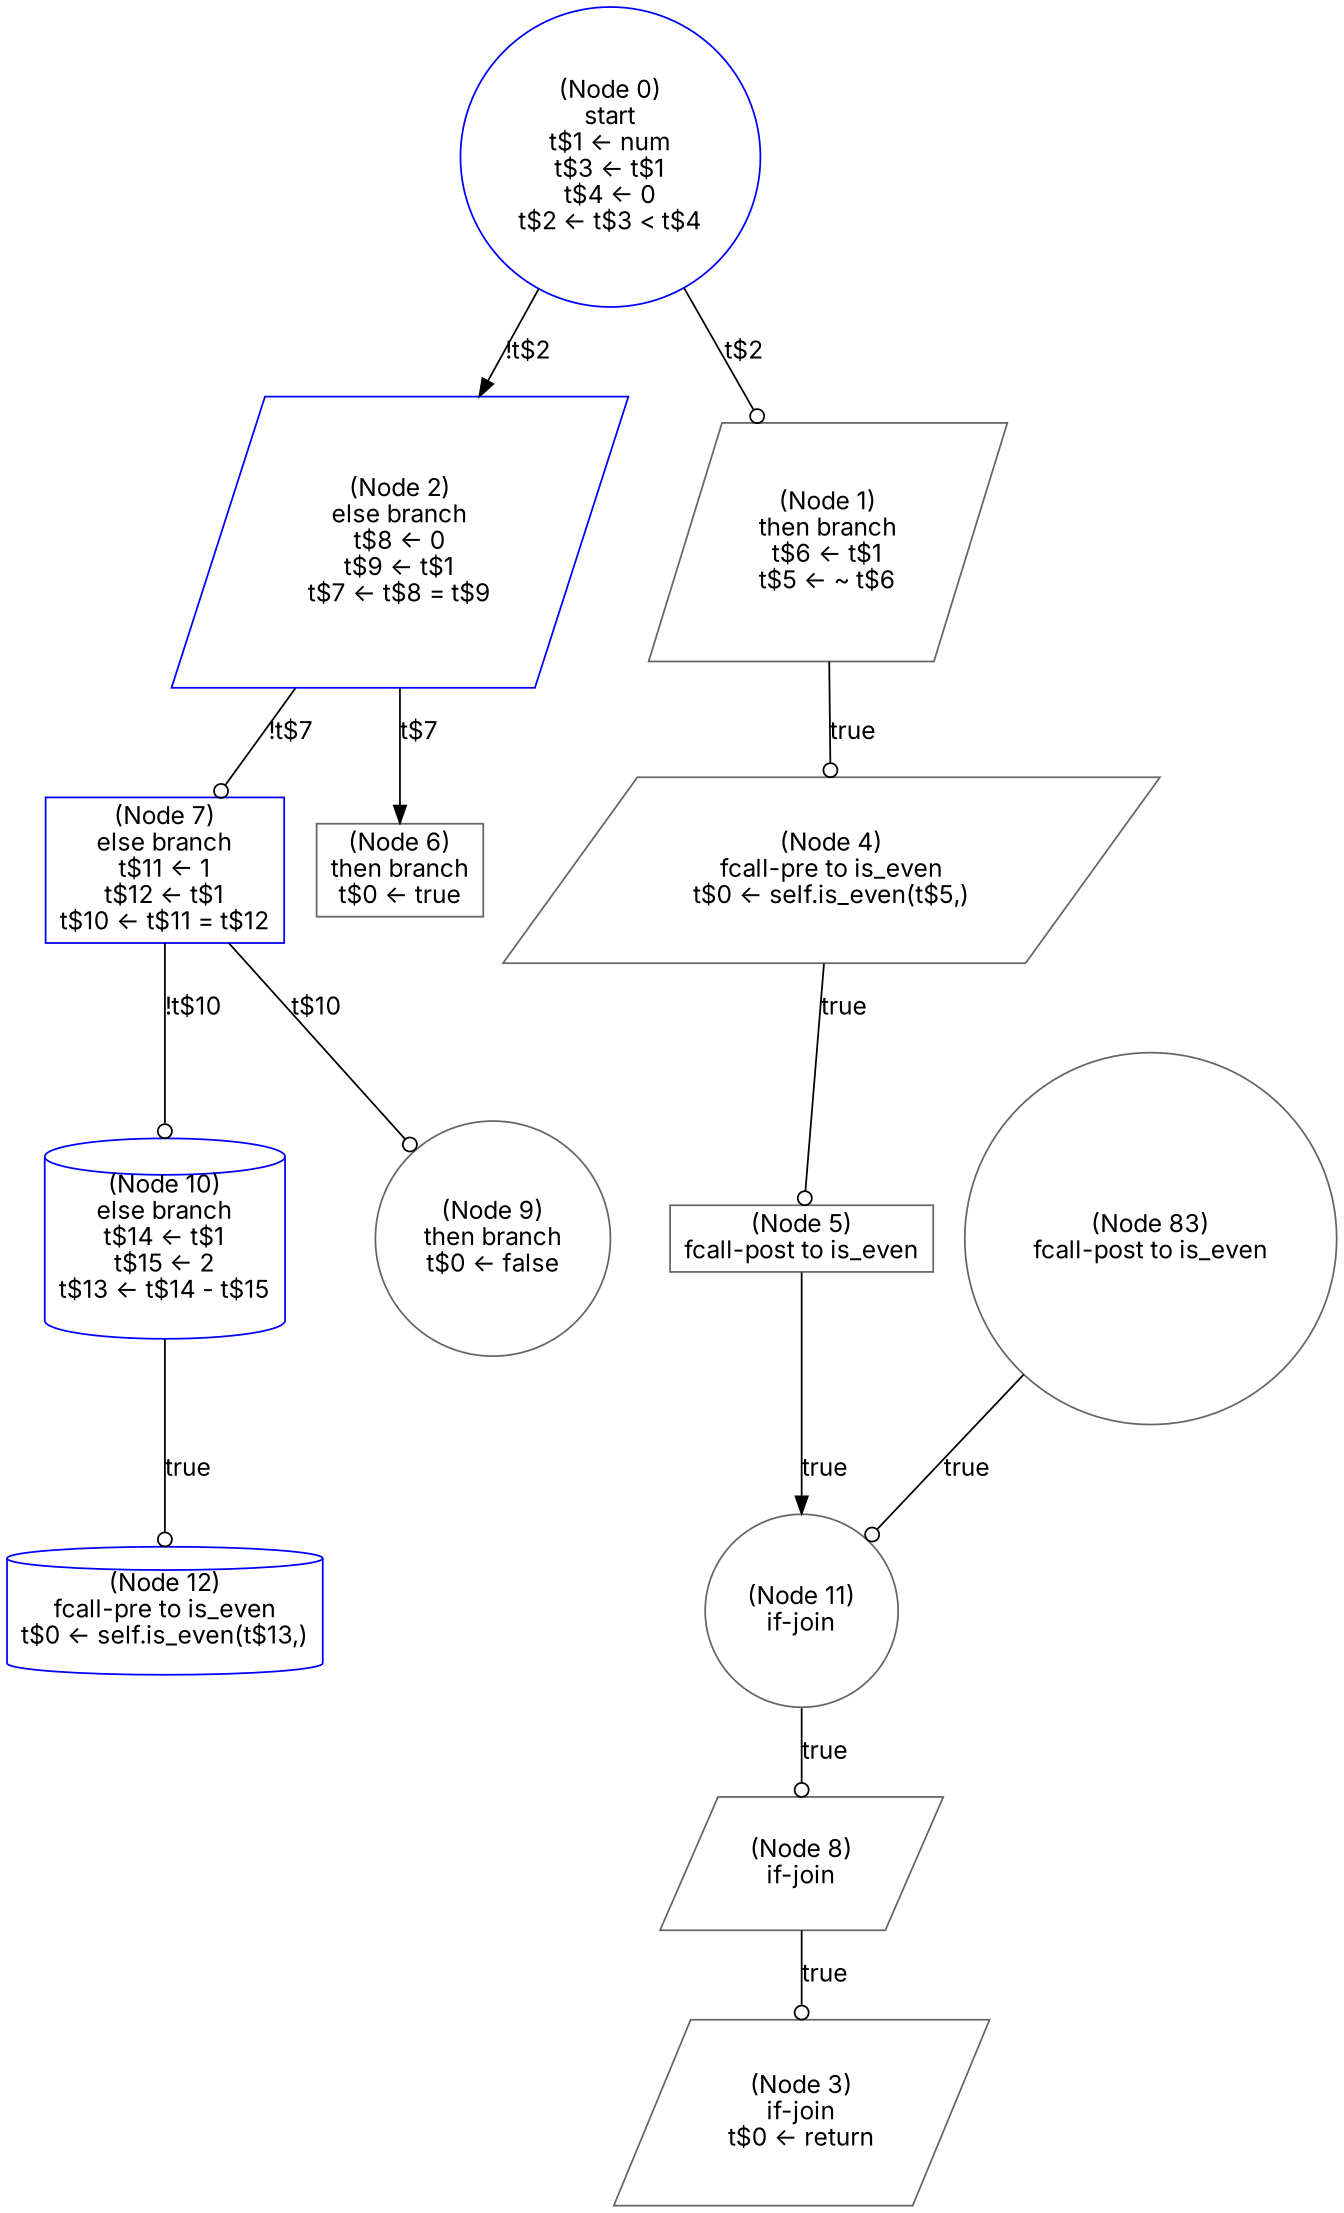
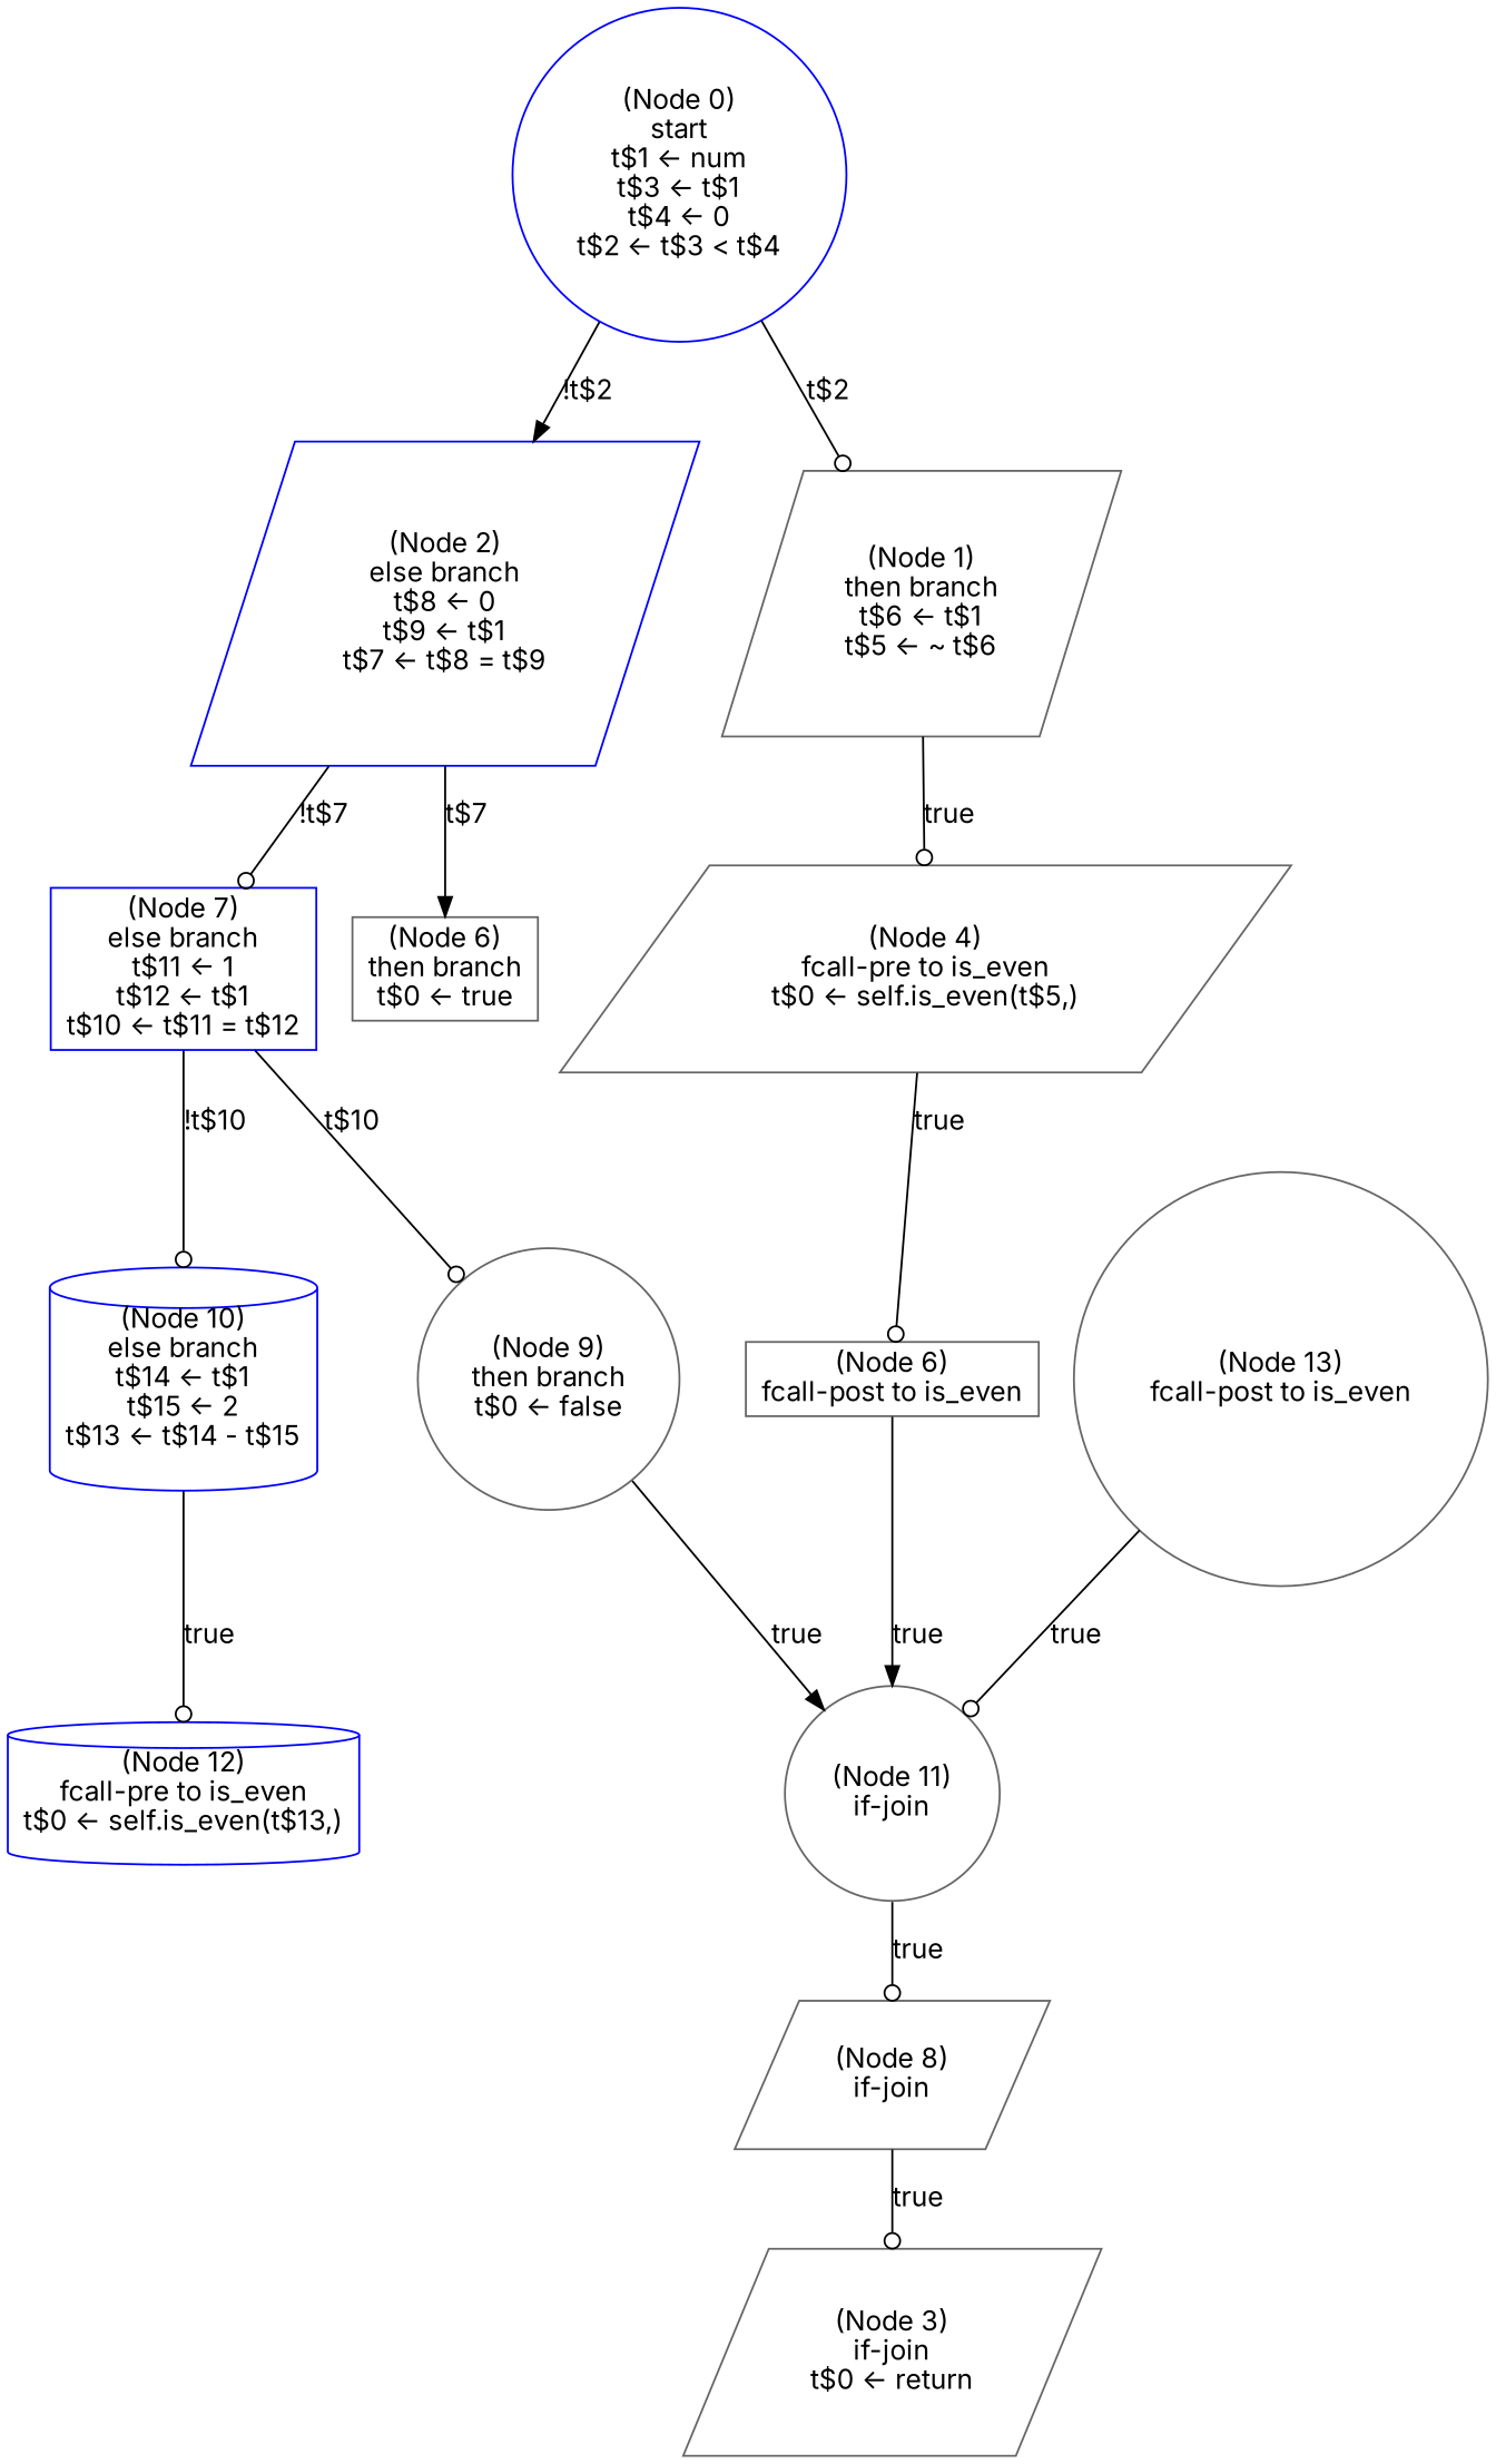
  digraph {
    fontname=Inter
    node [color=gray40 fontname=Inter shape=parallelogram]
    edge [arrowhead=odot fontname=Inter]
    n1 [color=blue label="(Node 0)\nstart\nt$1 <- num\nt$3 <- t$1\nt$4 <- 0\nt$2 <- t$3 < t$4\n" shape=circle]
    n2 [color=blue label="(Node 2)\nelse branch\nt$8 <- 0\nt$9 <- t$1\nt$7 <- t$8 = t$9\n"]
    n3 [label="(Node 1)\nthen branch\nt$6 <- t$1\nt$5 <- ~ t$6\n"]
    n4 [color=blue label="(Node 7)\nelse branch\nt$11 <- 1\nt$12 <- t$1\nt$10 <- t$11 = t$12\n" shape=box]
    n5 [label="(Node 6)\nthen branch\nt$0 <- true\n" shape=box]
    n6 [label="(Node 4)\nfcall-pre to is_even\nt$0 <- self.is_even(t$5,)\n"]
    n7 [color=blue label="(Node 10)\nelse branch\nt$14 <- t$1\nt$15 <- 2\nt$13 <- t$14 - t$15\n" shape=cylinder]
    n8 [label="(Node 9)\nthen branch\nt$0 <- false\n" shape=circle]
-   n9 [label="(Node 5)\nfcall-post to is_even\n" shape=box]
+   n9 [label="(Node 6)\nfcall-post to is_even\n" shape=box]
    n10 [label="(Node 11)\nif-join\n" shape=circle]
    n11 [color=blue label="(Node 12)\nfcall-pre to is_even\nt$0 <- self.is_even(t$13,)\n" shape=cylinder]
    n12 [label="(Node 8)\nif-join\n"]
    n13 [label="(Node 3)\nif-join\nt$0 <- return\n"]
-   n14 [label="(Node 83)\nfcall-post to is_even\n" shape=circle]
+   n14 [label="(Node 13)\nfcall-post to is_even\n" shape=circle]
    n1 -> n2 [arrowhead=normal label="!t$2"]
    n1 -> n3 [label="t$2"]
    n2 -> n4 [label="!t$7"]
    n2 -> n5 [arrowhead=normal label="t$7"]
    n3 -> n6 [label=true]
    n4 -> n7 [label="!t$10"]
    n4 -> n8 [label="t$10"]
    n6 -> n9 [label=true]
    n7 -> n11 [label=true]
+   n8 -> n10 [arrowhead=normal label=true]
    n9 -> n10 [arrowhead=normal label=true]
    n10 -> n12 [label=true]
    n12 -> n13 [label=true]
    n14 -> n10 [label=true]
  }
